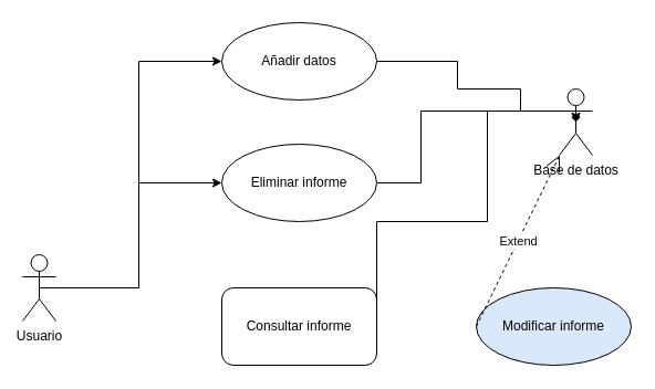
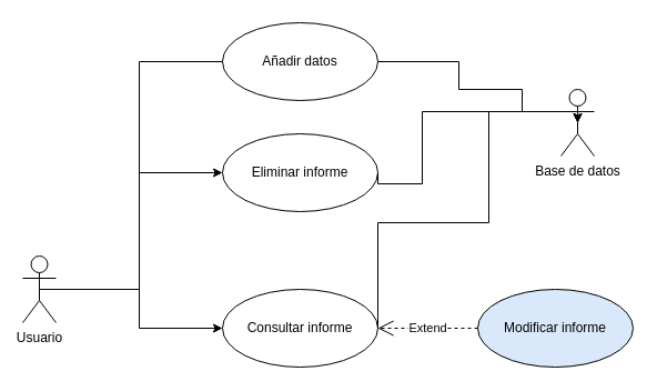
  <mxCell id="0" />
  <mxCell id="1" parent="0" />
- <mxCell id="2" style="edgeStyle=orthogonalEdgeStyle;rounded=0;orthogonalLoop=1;jettySize=auto;html=1;exitX=0.5;exitY=0.5;exitDx=0;exitDy=0;exitPerimeter=0;entryX=0;entryY=0.5;entryDx=0;entryDy=0;" edge="1" parent="1" source="5" target="8"><mxGeometry relative="1" as="geometry" /></mxCell>
+ <mxCell id="2" style="edgeStyle=orthogonalEdgeStyle;rounded=0;orthogonalLoop=1;jettySize=auto;html=1;exitX=0.5;exitY=0.5;exitDx=0;exitDy=0;exitPerimeter=0;entryX=0;entryY=0.5;entryDx=0;entryDy=0;endArrow=none;" edge="1" parent="1" source="5" target="8"><mxGeometry relative="1" as="geometry" /></mxCell>
  <mxCell id="3" style="edgeStyle=orthogonalEdgeStyle;rounded=0;orthogonalLoop=1;jettySize=auto;html=1;exitX=0.5;exitY=0.5;exitDx=0;exitDy=0;exitPerimeter=0;entryX=0;entryY=0.5;entryDx=0;entryDy=0;" edge="1" parent="1" source="5" target="6"><mxGeometry relative="1" as="geometry" /></mxCell>
+ <mxCell id="4" style="edgeStyle=orthogonalEdgeStyle;rounded=0;orthogonalLoop=1;jettySize=auto;html=1;exitX=0.5;exitY=0.5;exitDx=0;exitDy=0;exitPerimeter=0;entryX=0;entryY=0.5;entryDx=0;entryDy=0;" edge="1" parent="1" source="5" target="9"><mxGeometry relative="1" as="geometry" /></mxCell>
  <mxCell id="5" value="Usuario&lt;div&gt;&lt;br&gt;&lt;/div&gt;" style="shape=umlActor;verticalLabelPosition=bottom;verticalAlign=top;html=1;outlineConnect=0;" vertex="1" parent="1"><mxGeometry x="20" y="230" width="30" height="60" as="geometry" /></mxCell>
- <mxCell id="6" value="Eliminar informe" style="ellipse;whiteSpace=wrap;html=1;" vertex="1" parent="1"><mxGeometry x="200" y="130" width="140" height="70" as="geometry" /></mxCell>
+ <mxCell id="6" value="Eliminar informe" style="ellipse;whiteSpace=wrap;html=1;" vertex="1" parent="1"><mxGeometry x="200" y="120" width="140" height="70" as="geometry" /></mxCell>
  <mxCell id="7" style="edgeStyle=orthogonalEdgeStyle;rounded=0;orthogonalLoop=1;jettySize=auto;html=1;exitX=1;exitY=0.5;exitDx=0;exitDy=0;entryX=0.5;entryY=0.5;entryDx=0;entryDy=0;entryPerimeter=0;" edge="1" parent="1" source="8" target="12"><mxGeometry relative="1" as="geometry"><Array as="points"><mxPoint x="413" y="55" /><mxPoint x="413" y="80" /><mxPoint x="470" y="80" /><mxPoint x="470" y="100" /></Array></mxGeometry></mxCell>
  <mxCell id="8" value="Añadir datos" style="ellipse;whiteSpace=wrap;html=1;" vertex="1" parent="1"><mxGeometry x="200" y="20" width="140" height="70" as="geometry" /></mxCell>
- <mxCell id="9" value="Consultar informe" style="whiteSpace=wrap;html=1;rounded=1;" vertex="1" parent="1"><mxGeometry x="200" y="260" width="140" height="70" as="geometry" /></mxCell>
+ <mxCell id="9" value="Consultar informe" style="ellipse;whiteSpace=wrap;html=1;" vertex="1" parent="1"><mxGeometry x="200" y="260" width="140" height="70" as="geometry" /></mxCell>
  <mxCell id="10" value="Modificar informe" style="ellipse;whiteSpace=wrap;html=1;fillColor=#dae8fc;" vertex="1" parent="1"><mxGeometry x="430" y="260" width="140" height="70" as="geometry" /></mxCell>
- <mxCell id="11" value="Extend" style="endArrow=open;endSize=12;dashed=1;html=1;rounded=0;exitX=0;exitY=0.5;exitDx=0;exitDy=0;" edge="1" parent="1" source="10" target="12"><mxGeometry width="160" relative="1" as="geometry"><mxPoint x="280" y="250" as="sourcePoint" /><mxPoint x="440" y="250" as="targetPoint" /></mxGeometry></mxCell>
+ <mxCell id="11" value="Extend" style="endArrow=open;endSize=12;dashed=1;html=1;rounded=0;exitX=0;exitY=0.5;exitDx=0;exitDy=0;entryX=1;entryY=0.5;entryDx=0;entryDy=0;" edge="1" parent="1" source="10" target="9"><mxGeometry width="160" relative="1" as="geometry"><mxPoint x="280" y="250" as="sourcePoint" /><mxPoint x="440" y="250" as="targetPoint" /></mxGeometry></mxCell>
  <mxCell id="12" value="Base de datos&lt;div&gt;&lt;br&gt;&lt;/div&gt;" style="shape=umlActor;verticalLabelPosition=bottom;verticalAlign=top;html=1;outlineConnect=0;" vertex="1" parent="1"><mxGeometry x="505" y="80" width="30" height="60" as="geometry" /></mxCell>
  <mxCell id="13" style="edgeStyle=orthogonalEdgeStyle;rounded=0;orthogonalLoop=1;jettySize=auto;html=1;exitX=1;exitY=0.5;exitDx=0;exitDy=0;entryX=0.5;entryY=0.5;entryDx=0;entryDy=0;entryPerimeter=0;" edge="1" parent="1" source="6" target="12"><mxGeometry relative="1" as="geometry"><Array as="points"><mxPoint x="380" y="165" /><mxPoint x="380" y="100" /></Array></mxGeometry></mxCell>
- <mxCell id="14" style="edgeStyle=orthogonalEdgeStyle;rounded=0;orthogonalLoop=1;jettySize=auto;html=1;exitX=1;exitY=0.5;exitDx=0;exitDy=0;entryX=0.5;entryY=0.5;entryDx=0;entryDy=0;entryPerimeter=0;endArrow=diamond;" edge="1" parent="1" source="9" target="12"><mxGeometry relative="1" as="geometry"><Array as="points"><mxPoint x="340" y="200" /><mxPoint x="440" y="200" /><mxPoint x="440" y="100" /></Array></mxGeometry></mxCell>
+ <mxCell id="14" style="edgeStyle=orthogonalEdgeStyle;rounded=0;orthogonalLoop=1;jettySize=auto;html=1;exitX=1;exitY=0.5;exitDx=0;exitDy=0;entryX=0.5;entryY=0.5;entryDx=0;entryDy=0;entryPerimeter=0;" edge="1" parent="1" source="9" target="12"><mxGeometry relative="1" as="geometry"><Array as="points"><mxPoint x="340" y="200" /><mxPoint x="440" y="200" /><mxPoint x="440" y="100" /></Array></mxGeometry></mxCell>
